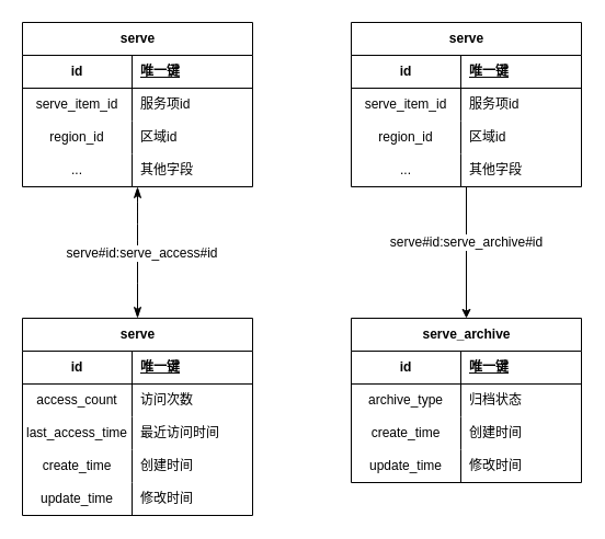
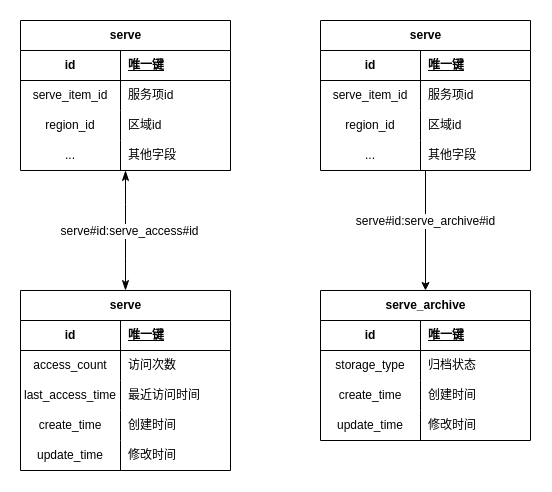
  <mxCell id="0" />
  <mxCell id="1" parent="0" />
  <mxCell id="2" value="" style="edgeStyle=none;curved=1;rounded=0;orthogonalLoop=1;jettySize=auto;html=1;fontSize=12;startSize=8;endSize=8;flowAnimation=0;startArrow=classicThin;startFill=1;endArrow=classicThin;endFill=1;" edge="1" parent="1" source="4" target="30"><mxGeometry relative="1" as="geometry" /></mxCell>
  <mxCell id="3" value="serve#id:serve_access#id" style="edgeLabel;html=1;align=center;verticalAlign=middle;resizable=0;points=[];fontSize=12;" vertex="1" connectable="0" parent="2"><mxGeometry x="-0.006" y="3" relative="1" as="geometry"><mxPoint as="offset" /></mxGeometry></mxCell>
  <mxCell id="4" value="serve" style="shape=table;startSize=30;container=1;collapsible=1;childLayout=tableLayout;fixedRows=1;rowLines=0;fontStyle=1;align=center;resizeLast=1;html=1;" vertex="1" parent="1"><mxGeometry x="20" y="20" width="210" height="150" as="geometry" /></mxCell>
  <mxCell id="5" value="" style="shape=tableRow;horizontal=0;startSize=0;swimlaneHead=0;swimlaneBody=0;fillColor=none;collapsible=0;dropTarget=0;points=[[0,0.5],[1,0.5]];portConstraint=eastwest;top=0;left=0;right=0;bottom=1;" vertex="1" parent="4"><mxGeometry y="30" width="210" height="30" as="geometry" /></mxCell>
  <mxCell id="6" value="id" style="shape=partialRectangle;connectable=0;fillColor=none;top=0;left=0;bottom=0;right=0;fontStyle=1;overflow=hidden;whiteSpace=wrap;html=1;" vertex="1" parent="5"><mxGeometry width="100" height="30" as="geometry"><mxRectangle width="100" height="30" as="alternateBounds" /></mxGeometry></mxCell>
  <mxCell id="7" value="唯一键" style="shape=partialRectangle;connectable=0;fillColor=none;top=0;left=0;bottom=0;right=0;align=left;spacingLeft=6;fontStyle=5;overflow=hidden;whiteSpace=wrap;html=1;" vertex="1" parent="5"><mxGeometry x="100" width="110" height="30" as="geometry"><mxRectangle width="110" height="30" as="alternateBounds" /></mxGeometry></mxCell>
  <mxCell id="8" value="" style="shape=tableRow;horizontal=0;startSize=0;swimlaneHead=0;swimlaneBody=0;fillColor=none;collapsible=0;dropTarget=0;points=[[0,0.5],[1,0.5]];portConstraint=eastwest;top=0;left=0;right=0;bottom=0;" vertex="1" parent="4"><mxGeometry y="60" width="210" height="30" as="geometry" /></mxCell>
  <mxCell id="9" value="serve_item_id" style="shape=partialRectangle;connectable=0;fillColor=none;top=0;left=0;bottom=0;right=0;editable=1;overflow=hidden;whiteSpace=wrap;html=1;" vertex="1" parent="8"><mxGeometry width="100" height="30" as="geometry"><mxRectangle width="100" height="30" as="alternateBounds" /></mxGeometry></mxCell>
  <mxCell id="10" value="服务项id" style="shape=partialRectangle;connectable=0;fillColor=none;top=0;left=0;bottom=0;right=0;align=left;spacingLeft=6;overflow=hidden;whiteSpace=wrap;html=1;" vertex="1" parent="8"><mxGeometry x="100" width="110" height="30" as="geometry"><mxRectangle width="110" height="30" as="alternateBounds" /></mxGeometry></mxCell>
  <mxCell id="11" value="" style="shape=tableRow;horizontal=0;startSize=0;swimlaneHead=0;swimlaneBody=0;fillColor=none;collapsible=0;dropTarget=0;points=[[0,0.5],[1,0.5]];portConstraint=eastwest;top=0;left=0;right=0;bottom=0;" vertex="1" parent="4"><mxGeometry y="90" width="210" height="30" as="geometry" /></mxCell>
  <mxCell id="12" value="region_id" style="shape=partialRectangle;connectable=0;fillColor=none;top=0;left=0;bottom=0;right=0;editable=1;overflow=hidden;whiteSpace=wrap;html=1;" vertex="1" parent="11"><mxGeometry width="100" height="30" as="geometry"><mxRectangle width="100" height="30" as="alternateBounds" /></mxGeometry></mxCell>
  <mxCell id="13" value="区域id" style="shape=partialRectangle;connectable=0;fillColor=none;top=0;left=0;bottom=0;right=0;align=left;spacingLeft=6;overflow=hidden;whiteSpace=wrap;html=1;" vertex="1" parent="11"><mxGeometry x="100" width="110" height="30" as="geometry"><mxRectangle width="110" height="30" as="alternateBounds" /></mxGeometry></mxCell>
  <mxCell id="14" value="" style="shape=tableRow;horizontal=0;startSize=0;swimlaneHead=0;swimlaneBody=0;fillColor=none;collapsible=0;dropTarget=0;points=[[0,0.5],[1,0.5]];portConstraint=eastwest;top=0;left=0;right=0;bottom=0;" vertex="1" parent="4"><mxGeometry y="120" width="210" height="30" as="geometry" /></mxCell>
  <mxCell id="15" value="..." style="shape=partialRectangle;connectable=0;fillColor=none;top=0;left=0;bottom=0;right=0;editable=1;overflow=hidden;whiteSpace=wrap;html=1;" vertex="1" parent="14"><mxGeometry width="100" height="30" as="geometry"><mxRectangle width="100" height="30" as="alternateBounds" /></mxGeometry></mxCell>
  <mxCell id="16" value="其他字段" style="shape=partialRectangle;connectable=0;fillColor=none;top=0;left=0;bottom=0;right=0;align=left;spacingLeft=6;overflow=hidden;whiteSpace=wrap;html=1;" vertex="1" parent="14"><mxGeometry x="100" width="110" height="30" as="geometry"><mxRectangle width="110" height="30" as="alternateBounds" /></mxGeometry></mxCell>
  <mxCell id="17" value="serve_archive" style="shape=table;startSize=30;container=1;collapsible=1;childLayout=tableLayout;fixedRows=1;rowLines=0;fontStyle=1;align=center;resizeLast=1;html=1;" vertex="1" parent="1"><mxGeometry x="320" y="290" width="210" height="150" as="geometry" /></mxCell>
  <mxCell id="18" value="" style="shape=tableRow;horizontal=0;startSize=0;swimlaneHead=0;swimlaneBody=0;fillColor=none;collapsible=0;dropTarget=0;points=[[0,0.5],[1,0.5]];portConstraint=eastwest;top=0;left=0;right=0;bottom=1;" vertex="1" parent="17"><mxGeometry y="30" width="210" height="30" as="geometry" /></mxCell>
  <mxCell id="19" value="id" style="shape=partialRectangle;connectable=0;fillColor=none;top=0;left=0;bottom=0;right=0;fontStyle=1;overflow=hidden;whiteSpace=wrap;html=1;" vertex="1" parent="18"><mxGeometry width="100" height="30" as="geometry"><mxRectangle width="100" height="30" as="alternateBounds" /></mxGeometry></mxCell>
  <mxCell id="20" value="唯一键" style="shape=partialRectangle;connectable=0;fillColor=none;top=0;left=0;bottom=0;right=0;align=left;spacingLeft=6;fontStyle=5;overflow=hidden;whiteSpace=wrap;html=1;" vertex="1" parent="18"><mxGeometry x="100" width="110" height="30" as="geometry"><mxRectangle width="110" height="30" as="alternateBounds" /></mxGeometry></mxCell>
  <mxCell id="21" value="" style="shape=tableRow;horizontal=0;startSize=0;swimlaneHead=0;swimlaneBody=0;fillColor=none;collapsible=0;dropTarget=0;points=[[0,0.5],[1,0.5]];portConstraint=eastwest;top=0;left=0;right=0;bottom=0;" vertex="1" parent="17"><mxGeometry y="60" width="210" height="30" as="geometry" /></mxCell>
- <mxCell id="22" value="archive_type" style="shape=partialRectangle;connectable=0;fillColor=none;top=0;left=0;bottom=0;right=0;editable=1;overflow=hidden;whiteSpace=wrap;html=1;" vertex="1" parent="21"><mxGeometry width="100" height="30" as="geometry"><mxRectangle width="100" height="30" as="alternateBounds" /></mxGeometry></mxCell>
+ <mxCell id="22" value="storage_type" style="shape=partialRectangle;connectable=0;fillColor=none;top=0;left=0;bottom=0;right=0;editable=1;overflow=hidden;whiteSpace=wrap;html=1;" vertex="1" parent="21"><mxGeometry width="100" height="30" as="geometry"><mxRectangle width="100" height="30" as="alternateBounds" /></mxGeometry></mxCell>
  <mxCell id="23" value="归档状态" style="shape=partialRectangle;connectable=0;fillColor=none;top=0;left=0;bottom=0;right=0;align=left;spacingLeft=6;overflow=hidden;whiteSpace=wrap;html=1;" vertex="1" parent="21"><mxGeometry x="100" width="110" height="30" as="geometry"><mxRectangle width="110" height="30" as="alternateBounds" /></mxGeometry></mxCell>
  <mxCell id="24" value="" style="shape=tableRow;horizontal=0;startSize=0;swimlaneHead=0;swimlaneBody=0;fillColor=none;collapsible=0;dropTarget=0;points=[[0,0.5],[1,0.5]];portConstraint=eastwest;top=0;left=0;right=0;bottom=0;" vertex="1" parent="17"><mxGeometry y="90" width="210" height="30" as="geometry" /></mxCell>
  <mxCell id="25" value="create_time" style="shape=partialRectangle;connectable=0;fillColor=none;top=0;left=0;bottom=0;right=0;editable=1;overflow=hidden;whiteSpace=wrap;html=1;" vertex="1" parent="24"><mxGeometry width="100" height="30" as="geometry"><mxRectangle width="100" height="30" as="alternateBounds" /></mxGeometry></mxCell>
  <mxCell id="26" value="创建时间" style="shape=partialRectangle;connectable=0;fillColor=none;top=0;left=0;bottom=0;right=0;align=left;spacingLeft=6;overflow=hidden;whiteSpace=wrap;html=1;" vertex="1" parent="24"><mxGeometry x="100" width="110" height="30" as="geometry"><mxRectangle width="110" height="30" as="alternateBounds" /></mxGeometry></mxCell>
  <mxCell id="27" value="" style="shape=tableRow;horizontal=0;startSize=0;swimlaneHead=0;swimlaneBody=0;fillColor=none;collapsible=0;dropTarget=0;points=[[0,0.5],[1,0.5]];portConstraint=eastwest;top=0;left=0;right=0;bottom=0;" vertex="1" parent="17"><mxGeometry y="120" width="210" height="30" as="geometry" /></mxCell>
  <mxCell id="28" value="update_time" style="shape=partialRectangle;connectable=0;fillColor=none;top=0;left=0;bottom=0;right=0;editable=1;overflow=hidden;whiteSpace=wrap;html=1;" vertex="1" parent="27"><mxGeometry width="100" height="30" as="geometry"><mxRectangle width="100" height="30" as="alternateBounds" /></mxGeometry></mxCell>
  <mxCell id="29" value="修改时间" style="shape=partialRectangle;connectable=0;fillColor=none;top=0;left=0;bottom=0;right=0;align=left;spacingLeft=6;overflow=hidden;whiteSpace=wrap;html=1;" vertex="1" parent="27"><mxGeometry x="100" width="110" height="30" as="geometry"><mxRectangle width="110" height="30" as="alternateBounds" /></mxGeometry></mxCell>
  <mxCell id="30" value="serve" style="shape=table;startSize=30;container=1;collapsible=1;childLayout=tableLayout;fixedRows=1;rowLines=0;fontStyle=1;align=center;resizeLast=1;html=1;" vertex="1" parent="1"><mxGeometry x="20" y="290" width="210" height="180" as="geometry" /></mxCell>
  <mxCell id="31" value="" style="shape=tableRow;horizontal=0;startSize=0;swimlaneHead=0;swimlaneBody=0;fillColor=none;collapsible=0;dropTarget=0;points=[[0,0.5],[1,0.5]];portConstraint=eastwest;top=0;left=0;right=0;bottom=1;" vertex="1" parent="30"><mxGeometry y="30" width="210" height="30" as="geometry" /></mxCell>
  <mxCell id="32" value="id" style="shape=partialRectangle;connectable=0;fillColor=none;top=0;left=0;bottom=0;right=0;fontStyle=1;overflow=hidden;whiteSpace=wrap;html=1;" vertex="1" parent="31"><mxGeometry width="100" height="30" as="geometry"><mxRectangle width="100" height="30" as="alternateBounds" /></mxGeometry></mxCell>
  <mxCell id="33" value="唯一键" style="shape=partialRectangle;connectable=0;fillColor=none;top=0;left=0;bottom=0;right=0;align=left;spacingLeft=6;fontStyle=5;overflow=hidden;whiteSpace=wrap;html=1;" vertex="1" parent="31"><mxGeometry x="100" width="110" height="30" as="geometry"><mxRectangle width="110" height="30" as="alternateBounds" /></mxGeometry></mxCell>
  <mxCell id="34" value="" style="shape=tableRow;horizontal=0;startSize=0;swimlaneHead=0;swimlaneBody=0;fillColor=none;collapsible=0;dropTarget=0;points=[[0,0.5],[1,0.5]];portConstraint=eastwest;top=0;left=0;right=0;bottom=0;" vertex="1" parent="30"><mxGeometry y="60" width="210" height="30" as="geometry" /></mxCell>
  <mxCell id="35" value="access_count" style="shape=partialRectangle;connectable=0;fillColor=none;top=0;left=0;bottom=0;right=0;editable=1;overflow=hidden;whiteSpace=wrap;html=1;" vertex="1" parent="34"><mxGeometry width="100" height="30" as="geometry"><mxRectangle width="100" height="30" as="alternateBounds" /></mxGeometry></mxCell>
  <mxCell id="36" value="访问次数" style="shape=partialRectangle;connectable=0;fillColor=none;top=0;left=0;bottom=0;right=0;align=left;spacingLeft=6;overflow=hidden;whiteSpace=wrap;html=1;" vertex="1" parent="34"><mxGeometry x="100" width="110" height="30" as="geometry"><mxRectangle width="110" height="30" as="alternateBounds" /></mxGeometry></mxCell>
  <mxCell id="37" value="" style="shape=tableRow;horizontal=0;startSize=0;swimlaneHead=0;swimlaneBody=0;fillColor=none;collapsible=0;dropTarget=0;points=[[0,0.5],[1,0.5]];portConstraint=eastwest;top=0;left=0;right=0;bottom=0;" vertex="1" parent="30"><mxGeometry y="90" width="210" height="30" as="geometry" /></mxCell>
  <mxCell id="38" value="last_access_time" style="shape=partialRectangle;connectable=0;fillColor=none;top=0;left=0;bottom=0;right=0;editable=1;overflow=hidden;whiteSpace=wrap;html=1;" vertex="1" parent="37"><mxGeometry width="100" height="30" as="geometry"><mxRectangle width="100" height="30" as="alternateBounds" /></mxGeometry></mxCell>
  <mxCell id="39" value="最近访问时间" style="shape=partialRectangle;connectable=0;fillColor=none;top=0;left=0;bottom=0;right=0;align=left;spacingLeft=6;overflow=hidden;whiteSpace=wrap;html=1;" vertex="1" parent="37"><mxGeometry x="100" width="110" height="30" as="geometry"><mxRectangle width="110" height="30" as="alternateBounds" /></mxGeometry></mxCell>
  <mxCell id="40" value="" style="shape=tableRow;horizontal=0;startSize=0;swimlaneHead=0;swimlaneBody=0;fillColor=none;collapsible=0;dropTarget=0;points=[[0,0.5],[1,0.5]];portConstraint=eastwest;top=0;left=0;right=0;bottom=0;" vertex="1" parent="30"><mxGeometry y="120" width="210" height="30" as="geometry" /></mxCell>
  <mxCell id="41" value="create_time" style="shape=partialRectangle;connectable=0;fillColor=none;top=0;left=0;bottom=0;right=0;editable=1;overflow=hidden;whiteSpace=wrap;html=1;" vertex="1" parent="40"><mxGeometry width="100" height="30" as="geometry"><mxRectangle width="100" height="30" as="alternateBounds" /></mxGeometry></mxCell>
  <mxCell id="42" value="创建时间" style="shape=partialRectangle;connectable=0;fillColor=none;top=0;left=0;bottom=0;right=0;align=left;spacingLeft=6;overflow=hidden;whiteSpace=wrap;html=1;" vertex="1" parent="40"><mxGeometry x="100" width="110" height="30" as="geometry"><mxRectangle width="110" height="30" as="alternateBounds" /></mxGeometry></mxCell>
  <mxCell id="43" value="" style="shape=tableRow;horizontal=0;startSize=0;swimlaneHead=0;swimlaneBody=0;fillColor=none;collapsible=0;dropTarget=0;points=[[0,0.5],[1,0.5]];portConstraint=eastwest;top=0;left=0;right=0;bottom=0;" vertex="1" parent="30"><mxGeometry y="150" width="210" height="30" as="geometry" /></mxCell>
  <mxCell id="44" value="update_time" style="shape=partialRectangle;connectable=0;fillColor=none;top=0;left=0;bottom=0;right=0;editable=1;overflow=hidden;whiteSpace=wrap;html=1;" vertex="1" parent="43"><mxGeometry width="100" height="30" as="geometry"><mxRectangle width="100" height="30" as="alternateBounds" /></mxGeometry></mxCell>
  <mxCell id="45" value="修改时间" style="shape=partialRectangle;connectable=0;fillColor=none;top=0;left=0;bottom=0;right=0;align=left;spacingLeft=6;overflow=hidden;whiteSpace=wrap;html=1;" vertex="1" parent="43"><mxGeometry x="100" width="110" height="30" as="geometry"><mxRectangle width="110" height="30" as="alternateBounds" /></mxGeometry></mxCell>
  <mxCell id="46" style="edgeStyle=orthogonalEdgeStyle;rounded=0;orthogonalLoop=1;jettySize=auto;html=1;entryX=0.5;entryY=0;entryDx=0;entryDy=0;" edge="1" parent="1" source="48" target="17"><mxGeometry relative="1" as="geometry" /></mxCell>
  <mxCell id="47" value="&lt;span style=&quot;font-size: 12px;&quot;&gt;serve#id:serve_archive#id&lt;/span&gt;" style="edgeLabel;html=1;align=center;verticalAlign=middle;resizable=0;points=[];" vertex="1" connectable="0" parent="46"><mxGeometry x="-0.161" y="-1" relative="1" as="geometry"><mxPoint as="offset" /></mxGeometry></mxCell>
  <mxCell id="48" value="serve" style="shape=table;startSize=30;container=1;collapsible=1;childLayout=tableLayout;fixedRows=1;rowLines=0;fontStyle=1;align=center;resizeLast=1;html=1;" vertex="1" parent="1"><mxGeometry x="320" y="20" width="210" height="150" as="geometry" /></mxCell>
  <mxCell id="49" value="" style="shape=tableRow;horizontal=0;startSize=0;swimlaneHead=0;swimlaneBody=0;fillColor=none;collapsible=0;dropTarget=0;points=[[0,0.5],[1,0.5]];portConstraint=eastwest;top=0;left=0;right=0;bottom=1;" vertex="1" parent="48"><mxGeometry y="30" width="210" height="30" as="geometry" /></mxCell>
  <mxCell id="50" value="id" style="shape=partialRectangle;connectable=0;fillColor=none;top=0;left=0;bottom=0;right=0;fontStyle=1;overflow=hidden;whiteSpace=wrap;html=1;" vertex="1" parent="49"><mxGeometry width="100" height="30" as="geometry"><mxRectangle width="100" height="30" as="alternateBounds" /></mxGeometry></mxCell>
  <mxCell id="51" value="唯一键" style="shape=partialRectangle;connectable=0;fillColor=none;top=0;left=0;bottom=0;right=0;align=left;spacingLeft=6;fontStyle=5;overflow=hidden;whiteSpace=wrap;html=1;" vertex="1" parent="49"><mxGeometry x="100" width="110" height="30" as="geometry"><mxRectangle width="110" height="30" as="alternateBounds" /></mxGeometry></mxCell>
  <mxCell id="52" value="" style="shape=tableRow;horizontal=0;startSize=0;swimlaneHead=0;swimlaneBody=0;fillColor=none;collapsible=0;dropTarget=0;points=[[0,0.5],[1,0.5]];portConstraint=eastwest;top=0;left=0;right=0;bottom=0;" vertex="1" parent="48"><mxGeometry y="60" width="210" height="30" as="geometry" /></mxCell>
  <mxCell id="53" value="serve_item_id" style="shape=partialRectangle;connectable=0;fillColor=none;top=0;left=0;bottom=0;right=0;editable=1;overflow=hidden;whiteSpace=wrap;html=1;" vertex="1" parent="52"><mxGeometry width="100" height="30" as="geometry"><mxRectangle width="100" height="30" as="alternateBounds" /></mxGeometry></mxCell>
  <mxCell id="54" value="服务项id" style="shape=partialRectangle;connectable=0;fillColor=none;top=0;left=0;bottom=0;right=0;align=left;spacingLeft=6;overflow=hidden;whiteSpace=wrap;html=1;" vertex="1" parent="52"><mxGeometry x="100" width="110" height="30" as="geometry"><mxRectangle width="110" height="30" as="alternateBounds" /></mxGeometry></mxCell>
  <mxCell id="55" value="" style="shape=tableRow;horizontal=0;startSize=0;swimlaneHead=0;swimlaneBody=0;fillColor=none;collapsible=0;dropTarget=0;points=[[0,0.5],[1,0.5]];portConstraint=eastwest;top=0;left=0;right=0;bottom=0;" vertex="1" parent="48"><mxGeometry y="90" width="210" height="30" as="geometry" /></mxCell>
  <mxCell id="56" value="region_id" style="shape=partialRectangle;connectable=0;fillColor=none;top=0;left=0;bottom=0;right=0;editable=1;overflow=hidden;whiteSpace=wrap;html=1;" vertex="1" parent="55"><mxGeometry width="100" height="30" as="geometry"><mxRectangle width="100" height="30" as="alternateBounds" /></mxGeometry></mxCell>
  <mxCell id="57" value="区域id" style="shape=partialRectangle;connectable=0;fillColor=none;top=0;left=0;bottom=0;right=0;align=left;spacingLeft=6;overflow=hidden;whiteSpace=wrap;html=1;" vertex="1" parent="55"><mxGeometry x="100" width="110" height="30" as="geometry"><mxRectangle width="110" height="30" as="alternateBounds" /></mxGeometry></mxCell>
  <mxCell id="58" value="" style="shape=tableRow;horizontal=0;startSize=0;swimlaneHead=0;swimlaneBody=0;fillColor=none;collapsible=0;dropTarget=0;points=[[0,0.5],[1,0.5]];portConstraint=eastwest;top=0;left=0;right=0;bottom=0;" vertex="1" parent="48"><mxGeometry y="120" width="210" height="30" as="geometry" /></mxCell>
  <mxCell id="59" value="..." style="shape=partialRectangle;connectable=0;fillColor=none;top=0;left=0;bottom=0;right=0;editable=1;overflow=hidden;whiteSpace=wrap;html=1;" vertex="1" parent="58"><mxGeometry width="100" height="30" as="geometry"><mxRectangle width="100" height="30" as="alternateBounds" /></mxGeometry></mxCell>
  <mxCell id="60" value="其他字段" style="shape=partialRectangle;connectable=0;fillColor=none;top=0;left=0;bottom=0;right=0;align=left;spacingLeft=6;overflow=hidden;whiteSpace=wrap;html=1;" vertex="1" parent="58"><mxGeometry x="100" width="110" height="30" as="geometry"><mxRectangle width="110" height="30" as="alternateBounds" /></mxGeometry></mxCell>
